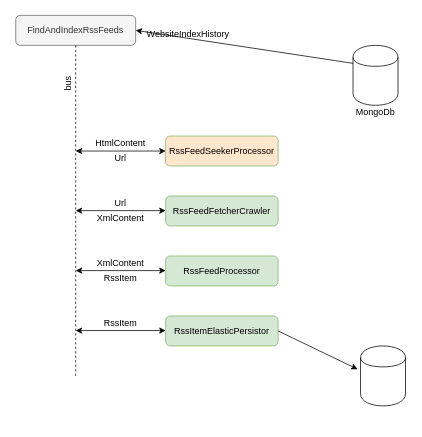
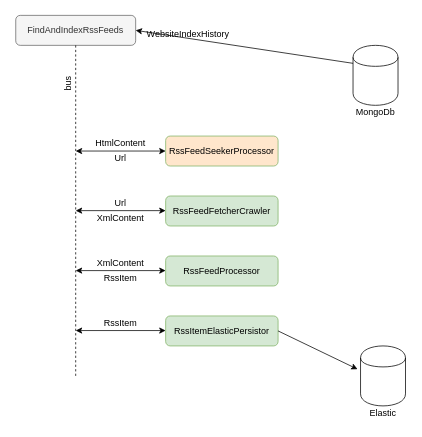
  <mxCell id="0" />
  <mxCell id="1" parent="0" />
  <mxCell id="2" value="FindAndIndexRssFeeds" style="rounded=1;whiteSpace=wrap;html=1;fontSize=12;glass=0;strokeWidth=1;shadow=0;fillColor=#f5f5f5;strokeColor=#666666;fontColor=#333333;" parent="1" vertex="1"><mxGeometry x="20" y="20" width="160" height="40" as="geometry" /></mxCell>
  <mxCell id="3" value="RssItemElasticPersistor" style="rounded=1;whiteSpace=wrap;html=1;fontSize=12;glass=0;strokeWidth=1;shadow=0;fillColor=#d5e8d4;strokeColor=#82b366;" parent="1" vertex="1"><mxGeometry x="220" y="421" width="150" height="40" as="geometry" /></mxCell>
  <mxCell id="4" value="RssFeedProcessor" style="rounded=1;whiteSpace=wrap;html=1;fontSize=12;glass=0;strokeWidth=1;shadow=0;fillColor=#d5e8d4;strokeColor=#82b366;" vertex="1" parent="1"><mxGeometry x="220" y="341" width="150" height="40" as="geometry" /></mxCell>
  <mxCell id="5" value="RssFeedSeekerProcessor" style="rounded=1;whiteSpace=wrap;html=1;fontSize=12;glass=0;strokeWidth=1;shadow=0;fillColor=#ffe6cc;strokeColor=#82b366;" vertex="1" parent="1"><mxGeometry x="220" y="181" width="150" height="40" as="geometry" /></mxCell>
  <mxCell id="6" value="" style="shape=cylinder;whiteSpace=wrap;html=1;boundedLbl=1;backgroundOutline=1;" vertex="1" parent="1"><mxGeometry x="470" y="60" width="60" height="80" as="geometry" /></mxCell>
  <mxCell id="7" value="" style="endArrow=none;dashed=1;html=1;" edge="1" parent="1" target="2"><mxGeometry width="50" height="50" relative="1" as="geometry"><mxPoint x="100" y="501" as="sourcePoint" /><mxPoint x="20" y="101" as="targetPoint" /></mxGeometry></mxCell>
  <mxCell id="8" value="" style="endArrow=classic;html=1;exitX=0;exitY=0.3;exitDx=0;exitDy=0;entryX=1;entryY=0.5;entryDx=0;entryDy=0;" edge="1" parent="1" source="6" target="2"><mxGeometry width="50" height="50" relative="1" as="geometry"><mxPoint x="20" y="611" as="sourcePoint" /><mxPoint x="70" y="561" as="targetPoint" /></mxGeometry></mxCell>
  <mxCell id="9" value="WebsiteIndexHistory" style="text;html=1;strokeColor=none;fillColor=none;align=center;verticalAlign=middle;whiteSpace=wrap;rounded=0;" vertex="1" parent="1"><mxGeometry x="230" y="35" width="40" height="20" as="geometry" /></mxCell>
  <mxCell id="10" value="bus" style="text;html=1;strokeColor=none;fillColor=none;align=center;verticalAlign=middle;whiteSpace=wrap;rounded=0;rotation=-90;" vertex="1" parent="1"><mxGeometry x="70" y="101" width="40" height="20" as="geometry" /></mxCell>
  <mxCell id="11" value="" style="endArrow=classic;startArrow=classic;html=1;entryX=0;entryY=0.5;entryDx=0;entryDy=0;" edge="1" parent="1" target="5"><mxGeometry width="50" height="50" relative="1" as="geometry"><mxPoint x="100" y="201" as="sourcePoint" /><mxPoint x="70" y="521" as="targetPoint" /></mxGeometry></mxCell>
  <mxCell id="12" value="" style="endArrow=classic;startArrow=classic;html=1;entryX=0;entryY=0.5;entryDx=0;entryDy=0;" edge="1" parent="1"><mxGeometry width="50" height="50" relative="1" as="geometry"><mxPoint x="100" y="360.5" as="sourcePoint" /><mxPoint x="220" y="360.5" as="targetPoint" /></mxGeometry></mxCell>
  <mxCell id="13" value="" style="endArrow=classic;startArrow=classic;html=1;entryX=0;entryY=0.5;entryDx=0;entryDy=0;" edge="1" parent="1"><mxGeometry width="50" height="50" relative="1" as="geometry"><mxPoint x="100" y="440.5" as="sourcePoint" /><mxPoint x="220" y="440.5" as="targetPoint" /></mxGeometry></mxCell>
  <mxCell id="14" value="HtmlContent" style="text;html=1;strokeColor=none;fillColor=none;align=center;verticalAlign=middle;whiteSpace=wrap;rounded=0;" vertex="1" parent="1"><mxGeometry x="140" y="181" width="40" height="20" as="geometry" /></mxCell>
  <mxCell id="15" value="Url" style="text;html=1;strokeColor=none;fillColor=none;align=center;verticalAlign=middle;whiteSpace=wrap;rounded=0;" vertex="1" parent="1"><mxGeometry x="140" y="201" width="40" height="20" as="geometry" /></mxCell>
  <mxCell id="16" value="RssFeedFetcherCrawler" style="rounded=1;whiteSpace=wrap;html=1;fontSize=12;glass=0;strokeWidth=1;shadow=0;fillColor=#d5e8d4;strokeColor=#82b366;" vertex="1" parent="1"><mxGeometry x="220" y="261" width="150" height="40" as="geometry" /></mxCell>
  <mxCell id="17" value="" style="endArrow=classic;startArrow=classic;html=1;entryX=0;entryY=0.5;entryDx=0;entryDy=0;" edge="1" parent="1"><mxGeometry width="50" height="50" relative="1" as="geometry"><mxPoint x="100" y="280.5" as="sourcePoint" /><mxPoint x="220" y="280.5" as="targetPoint" /></mxGeometry></mxCell>
  <mxCell id="18" value="Url" style="text;html=1;strokeColor=none;fillColor=none;align=center;verticalAlign=middle;whiteSpace=wrap;rounded=0;" vertex="1" parent="1"><mxGeometry x="140" y="261" width="40" height="20" as="geometry" /></mxCell>
  <mxCell id="19" value="XmlContent" style="text;html=1;strokeColor=none;fillColor=none;align=center;verticalAlign=middle;whiteSpace=wrap;rounded=0;" vertex="1" parent="1"><mxGeometry x="140" y="281" width="40" height="20" as="geometry" /></mxCell>
  <mxCell id="20" value="XmlContent" style="text;html=1;strokeColor=none;fillColor=none;align=center;verticalAlign=middle;whiteSpace=wrap;rounded=0;" vertex="1" parent="1"><mxGeometry x="140" y="341" width="40" height="20" as="geometry" /></mxCell>
  <mxCell id="21" value="RssItem" style="text;html=1;strokeColor=none;fillColor=none;align=center;verticalAlign=middle;whiteSpace=wrap;rounded=0;" vertex="1" parent="1"><mxGeometry x="140" y="361" width="40" height="20" as="geometry" /></mxCell>
  <mxCell id="22" value="RssItem" style="text;html=1;strokeColor=none;fillColor=none;align=center;verticalAlign=middle;whiteSpace=wrap;rounded=0;" vertex="1" parent="1"><mxGeometry x="140" y="421" width="40" height="20" as="geometry" /></mxCell>
  <mxCell id="23" value="MongoDb" style="text;html=1;strokeColor=none;fillColor=none;align=center;verticalAlign=middle;whiteSpace=wrap;rounded=0;" vertex="1" parent="1"><mxGeometry x="480" y="140" width="40" height="20" as="geometry" /></mxCell>
  <mxCell id="24" value="" style="shape=cylinder;whiteSpace=wrap;html=1;boundedLbl=1;backgroundOutline=1;" vertex="1" parent="1"><mxGeometry x="480" y="461" width="60" height="80" as="geometry" /></mxCell>
+ <mxCell id="25" value="Elastic" style="text;html=1;strokeColor=none;fillColor=none;align=center;verticalAlign=middle;whiteSpace=wrap;rounded=0;" vertex="1" parent="1"><mxGeometry x="490" y="541" width="40" height="20" as="geometry" /></mxCell>
  <mxCell id="26" value="" style="endArrow=classic;html=1;entryX=-0.067;entryY=0.388;entryDx=0;entryDy=0;entryPerimeter=0;exitX=1;exitY=0.5;exitDx=0;exitDy=0;" edge="1" parent="1" source="3" target="24"><mxGeometry width="50" height="50" relative="1" as="geometry"><mxPoint x="20" y="631" as="sourcePoint" /><mxPoint x="70" y="581" as="targetPoint" /></mxGeometry></mxCell>
